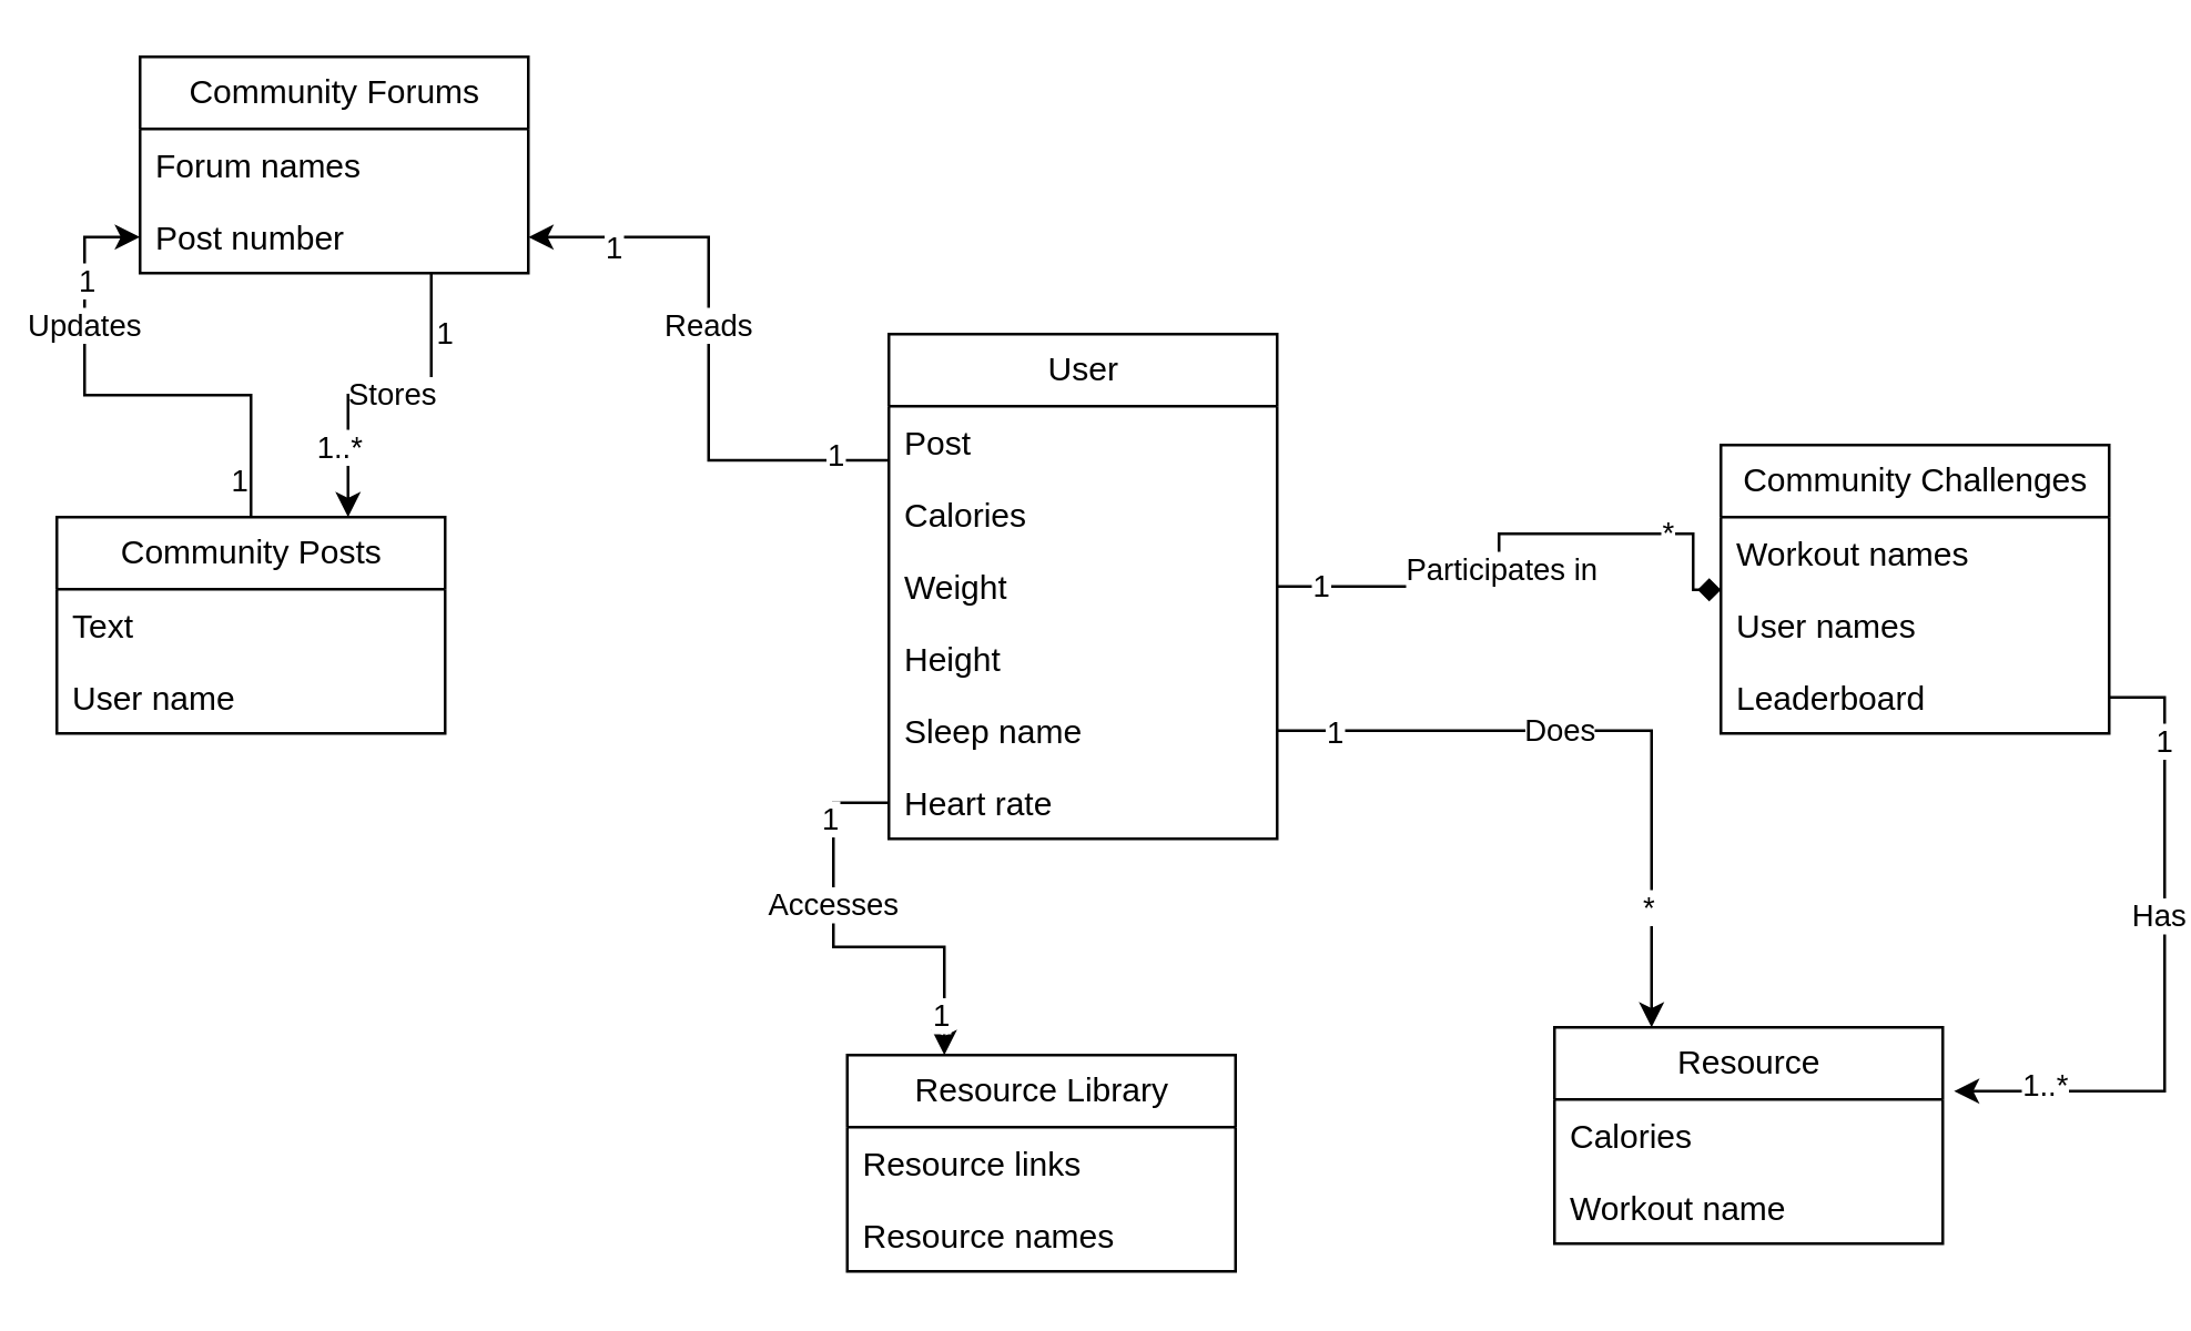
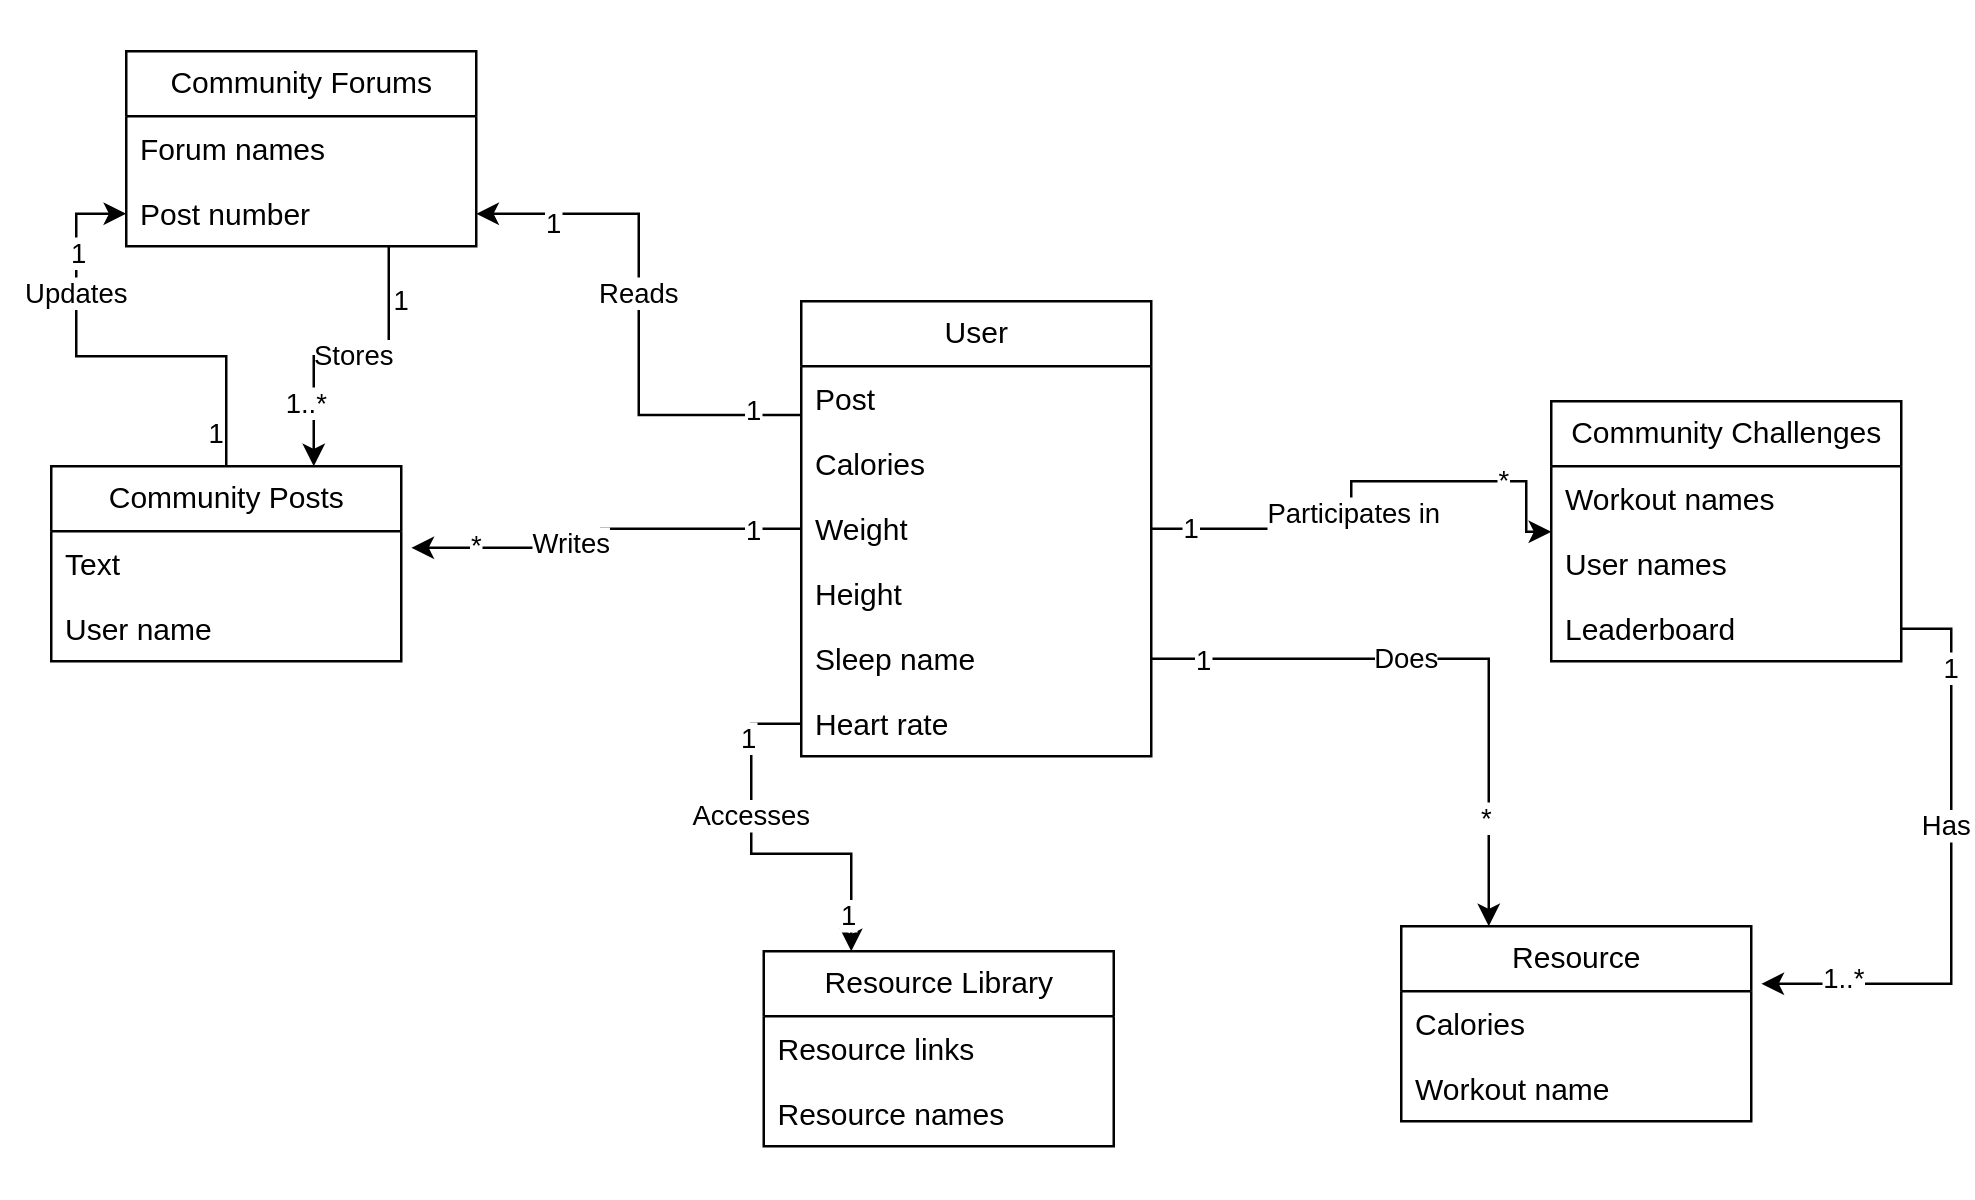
  <mxCell id="0" />
  <mxCell id="1" parent="0" />
  <mxCell id="2" style="edgeStyle=orthogonalEdgeStyle;rounded=0;orthogonalLoop=1;jettySize=auto;html=1;exitX=0;exitY=0.25;exitDx=0;exitDy=0;entryX=1;entryY=0.5;entryDx=0;entryDy=0;endArrow=classic;endFill=1;" edge="1" parent="1" source="6" target="29"><mxGeometry relative="1" as="geometry" /></mxCell>
  <mxCell id="3" value="Reads" style="edgeLabel;html=1;align=center;verticalAlign=middle;resizable=0;points=[];" connectable="0" vertex="1" parent="2"><mxGeometry x="0.088" y="1" relative="1" as="geometry"><mxPoint y="1" as="offset" /></mxGeometry></mxCell>
  <mxCell id="4" value="1" style="edgeLabel;html=1;align=center;verticalAlign=middle;resizable=0;points=[];" connectable="0" vertex="1" parent="2"><mxGeometry x="0.897" y="3" relative="1" as="geometry"><mxPoint x="20" as="offset" /></mxGeometry></mxCell>
  <mxCell id="5" value="1" style="edgeLabel;html=1;align=center;verticalAlign=middle;resizable=0;points=[];" connectable="0" vertex="1" parent="2"><mxGeometry x="-0.808" y="-2" relative="1" as="geometry"><mxPoint as="offset" /></mxGeometry></mxCell>
  <mxCell id="6" value="User" style="swimlane;fontStyle=0;childLayout=stackLayout;horizontal=1;startSize=26;fillColor=none;horizontalStack=0;resizeParent=1;resizeParentMax=0;resizeLast=0;collapsible=1;marginBottom=0;html=1;" vertex="1" parent="1"><mxGeometry x="320" y="120" width="140" height="182" as="geometry" /></mxCell>
  <mxCell id="7" value="Post" style="text;strokeColor=none;fillColor=none;align=left;verticalAlign=top;spacingLeft=4;spacingRight=4;overflow=hidden;rotatable=0;points=[[0,0.5],[1,0.5]];portConstraint=eastwest;whiteSpace=wrap;html=1;" vertex="1" parent="6"><mxGeometry y="26" width="140" height="26" as="geometry" /></mxCell>
  <mxCell id="8" value="Calories" style="text;strokeColor=none;fillColor=none;align=left;verticalAlign=top;spacingLeft=4;spacingRight=4;overflow=hidden;rotatable=0;points=[[0,0.5],[1,0.5]];portConstraint=eastwest;whiteSpace=wrap;html=1;" vertex="1" parent="6"><mxGeometry y="52" width="140" height="26" as="geometry" /></mxCell>
  <mxCell id="9" value="Weight" style="text;strokeColor=none;fillColor=none;align=left;verticalAlign=top;spacingLeft=4;spacingRight=4;overflow=hidden;rotatable=0;points=[[0,0.5],[1,0.5]];portConstraint=eastwest;whiteSpace=wrap;html=1;" vertex="1" parent="6"><mxGeometry y="78" width="140" height="26" as="geometry" /></mxCell>
  <mxCell id="10" value="Height" style="text;strokeColor=none;fillColor=none;align=left;verticalAlign=top;spacingLeft=4;spacingRight=4;overflow=hidden;rotatable=0;points=[[0,0.5],[1,0.5]];portConstraint=eastwest;whiteSpace=wrap;html=1;" vertex="1" parent="6"><mxGeometry y="104" width="140" height="26" as="geometry" /></mxCell>
  <mxCell id="11" value="Sleep name" style="text;strokeColor=none;fillColor=none;align=left;verticalAlign=top;spacingLeft=4;spacingRight=4;overflow=hidden;rotatable=0;points=[[0,0.5],[1,0.5]];portConstraint=eastwest;whiteSpace=wrap;html=1;" vertex="1" parent="6"><mxGeometry y="130" width="140" height="26" as="geometry" /></mxCell>
  <mxCell id="12" value="Heart rate" style="text;strokeColor=none;fillColor=none;align=left;verticalAlign=top;spacingLeft=4;spacingRight=4;overflow=hidden;rotatable=0;points=[[0,0.5],[1,0.5]];portConstraint=eastwest;whiteSpace=wrap;html=1;" vertex="1" parent="6"><mxGeometry y="156" width="140" height="26" as="geometry" /></mxCell>
  <mxCell id="13" value="Resource" style="swimlane;fontStyle=0;childLayout=stackLayout;horizontal=1;startSize=26;fillColor=none;horizontalStack=0;resizeParent=1;resizeParentMax=0;resizeLast=0;collapsible=1;marginBottom=0;html=1;" vertex="1" parent="1"><mxGeometry x="560" y="370" width="140" height="78" as="geometry" /></mxCell>
  <mxCell id="14" value="Calories" style="text;strokeColor=none;fillColor=none;align=left;verticalAlign=top;spacingLeft=4;spacingRight=4;overflow=hidden;rotatable=0;points=[[0,0.5],[1,0.5]];portConstraint=eastwest;whiteSpace=wrap;html=1;" vertex="1" parent="13"><mxGeometry y="26" width="140" height="26" as="geometry" /></mxCell>
  <mxCell id="15" value="Workout name" style="text;strokeColor=none;fillColor=none;align=left;verticalAlign=top;spacingLeft=4;spacingRight=4;overflow=hidden;rotatable=0;points=[[0,0.5],[1,0.5]];portConstraint=eastwest;whiteSpace=wrap;html=1;" vertex="1" parent="13"><mxGeometry y="52" width="140" height="26" as="geometry" /></mxCell>
  <mxCell id="16" style="edgeStyle=orthogonalEdgeStyle;rounded=0;orthogonalLoop=1;jettySize=auto;html=1;exitX=0.5;exitY=0;exitDx=0;exitDy=0;entryX=0;entryY=0.5;entryDx=0;entryDy=0;endArrow=classic;endFill=1;" edge="1" parent="1" source="20" target="29"><mxGeometry relative="1" as="geometry" /></mxCell>
  <mxCell id="17" value="Updates" style="edgeLabel;html=1;align=center;verticalAlign=middle;resizable=0;points=[];" connectable="0" vertex="1" parent="16"><mxGeometry x="0.438" y="1" relative="1" as="geometry"><mxPoint as="offset" /></mxGeometry></mxCell>
  <mxCell id="18" value="1" style="edgeLabel;html=1;align=center;verticalAlign=middle;resizable=0;points=[];" connectable="0" vertex="1" parent="16"><mxGeometry x="0.879" relative="1" as="geometry"><mxPoint x="-9" y="15" as="offset" /></mxGeometry></mxCell>
  <mxCell id="19" value="1" style="edgeLabel;html=1;align=center;verticalAlign=middle;resizable=0;points=[];" connectable="0" vertex="1" parent="16"><mxGeometry x="-0.849" y="5" relative="1" as="geometry"><mxPoint as="offset" /></mxGeometry></mxCell>
  <mxCell id="20" value="Community Posts" style="swimlane;fontStyle=0;childLayout=stackLayout;horizontal=1;startSize=26;fillColor=none;horizontalStack=0;resizeParent=1;resizeParentMax=0;resizeLast=0;collapsible=1;marginBottom=0;html=1;" vertex="1" parent="1"><mxGeometry x="20" y="186" width="140" height="78" as="geometry" /></mxCell>
  <mxCell id="21" value="Text" style="text;strokeColor=none;fillColor=none;align=left;verticalAlign=top;spacingLeft=4;spacingRight=4;overflow=hidden;rotatable=0;points=[[0,0.5],[1,0.5]];portConstraint=eastwest;whiteSpace=wrap;html=1;" vertex="1" parent="20"><mxGeometry y="26" width="140" height="26" as="geometry" /></mxCell>
  <mxCell id="22" value="User name" style="text;strokeColor=none;fillColor=none;align=left;verticalAlign=top;spacingLeft=4;spacingRight=4;overflow=hidden;rotatable=0;points=[[0,0.5],[1,0.5]];portConstraint=eastwest;whiteSpace=wrap;html=1;" vertex="1" parent="20"><mxGeometry y="52" width="140" height="26" as="geometry" /></mxCell>
  <mxCell id="23" style="edgeStyle=orthogonalEdgeStyle;rounded=0;orthogonalLoop=1;jettySize=auto;html=1;exitX=0.75;exitY=1;exitDx=0;exitDy=0;entryX=0.75;entryY=0;entryDx=0;entryDy=0;" edge="1" parent="1" source="27" target="20"><mxGeometry relative="1" as="geometry" /></mxCell>
  <mxCell id="24" value="Stores" style="edgeLabel;html=1;align=center;verticalAlign=middle;resizable=0;points=[];" connectable="0" vertex="1" parent="23"><mxGeometry y="-1" relative="1" as="geometry"><mxPoint as="offset" /></mxGeometry></mxCell>
  <mxCell id="25" value="1" style="edgeLabel;html=1;align=center;verticalAlign=middle;resizable=0;points=[];" connectable="0" vertex="1" parent="23"><mxGeometry x="-0.645" y="4" relative="1" as="geometry"><mxPoint as="offset" /></mxGeometry></mxCell>
  <mxCell id="26" value="1..*" style="edgeLabel;html=1;align=center;verticalAlign=middle;resizable=0;points=[];" connectable="0" vertex="1" parent="23"><mxGeometry x="0.419" y="-4" relative="1" as="geometry"><mxPoint y="8" as="offset" /></mxGeometry></mxCell>
  <mxCell id="27" value="Community Forums" style="swimlane;fontStyle=0;childLayout=stackLayout;horizontal=1;startSize=26;fillColor=none;horizontalStack=0;resizeParent=1;resizeParentMax=0;resizeLast=0;collapsible=1;marginBottom=0;html=1;" vertex="1" parent="1"><mxGeometry x="50" y="20" width="140" height="78" as="geometry" /></mxCell>
  <mxCell id="28" value="Forum names" style="text;strokeColor=none;fillColor=none;align=left;verticalAlign=top;spacingLeft=4;spacingRight=4;overflow=hidden;rotatable=0;points=[[0,0.5],[1,0.5]];portConstraint=eastwest;whiteSpace=wrap;html=1;" vertex="1" parent="27"><mxGeometry y="26" width="140" height="26" as="geometry" /></mxCell>
  <mxCell id="29" value="Post number" style="text;strokeColor=none;fillColor=none;align=left;verticalAlign=top;spacingLeft=4;spacingRight=4;overflow=hidden;rotatable=0;points=[[0,0.5],[1,0.5]];portConstraint=eastwest;whiteSpace=wrap;html=1;" vertex="1" parent="27"><mxGeometry y="52" width="140" height="26" as="geometry" /></mxCell>
  <mxCell id="30" value="Community Challenges" style="swimlane;fontStyle=0;childLayout=stackLayout;horizontal=1;startSize=26;fillColor=none;horizontalStack=0;resizeParent=1;resizeParentMax=0;resizeLast=0;collapsible=1;marginBottom=0;html=1;" vertex="1" parent="1"><mxGeometry x="620" y="160" width="140" height="104" as="geometry" /></mxCell>
  <mxCell id="31" value="Workout names" style="text;strokeColor=none;fillColor=none;align=left;verticalAlign=top;spacingLeft=4;spacingRight=4;overflow=hidden;rotatable=0;points=[[0,0.5],[1,0.5]];portConstraint=eastwest;whiteSpace=wrap;html=1;" vertex="1" parent="30"><mxGeometry y="26" width="140" height="26" as="geometry" /></mxCell>
  <mxCell id="32" value="User names" style="text;strokeColor=none;fillColor=none;align=left;verticalAlign=top;spacingLeft=4;spacingRight=4;overflow=hidden;rotatable=0;points=[[0,0.5],[1,0.5]];portConstraint=eastwest;whiteSpace=wrap;html=1;" vertex="1" parent="30"><mxGeometry y="52" width="140" height="26" as="geometry" /></mxCell>
  <mxCell id="33" value="Leaderboard" style="text;strokeColor=none;fillColor=none;align=left;verticalAlign=top;spacingLeft=4;spacingRight=4;overflow=hidden;rotatable=0;points=[[0,0.5],[1,0.5]];portConstraint=eastwest;whiteSpace=wrap;html=1;" vertex="1" parent="30"><mxGeometry y="78" width="140" height="26" as="geometry" /></mxCell>
  <mxCell id="34" value="Resource Library" style="swimlane;fontStyle=0;childLayout=stackLayout;horizontal=1;startSize=26;fillColor=none;horizontalStack=0;resizeParent=1;resizeParentMax=0;resizeLast=0;collapsible=1;marginBottom=0;html=1;" vertex="1" parent="1"><mxGeometry x="305" y="380" width="140" height="78" as="geometry" /></mxCell>
  <mxCell id="35" value="Resource links" style="text;strokeColor=none;fillColor=none;align=left;verticalAlign=top;spacingLeft=4;spacingRight=4;overflow=hidden;rotatable=0;points=[[0,0.5],[1,0.5]];portConstraint=eastwest;whiteSpace=wrap;html=1;" vertex="1" parent="34"><mxGeometry y="26" width="140" height="26" as="geometry" /></mxCell>
  <mxCell id="36" value="Resource names" style="text;strokeColor=none;fillColor=none;align=left;verticalAlign=top;spacingLeft=4;spacingRight=4;overflow=hidden;rotatable=0;points=[[0,0.5],[1,0.5]];portConstraint=eastwest;whiteSpace=wrap;html=1;" vertex="1" parent="34"><mxGeometry y="52" width="140" height="26" as="geometry" /></mxCell>
  <mxCell id="37" style="edgeStyle=orthogonalEdgeStyle;rounded=0;orthogonalLoop=1;jettySize=auto;html=1;exitX=0;exitY=0.5;exitDx=0;exitDy=0;entryX=0.25;entryY=0;entryDx=0;entryDy=0;endArrow=classic;endFill=1;" edge="1" parent="1" source="12" target="34"><mxGeometry relative="1" as="geometry" /></mxCell>
  <mxCell id="38" value="Accesses" style="edgeLabel;html=1;align=center;verticalAlign=middle;resizable=0;points=[];" connectable="0" vertex="1" parent="37"><mxGeometry x="-0.258" y="-1" relative="1" as="geometry"><mxPoint as="offset" /></mxGeometry></mxCell>
  <mxCell id="39" value="1" style="edgeLabel;html=1;align=center;verticalAlign=middle;resizable=0;points=[];" connectable="0" vertex="1" parent="37"><mxGeometry x="-0.669" y="-2" relative="1" as="geometry"><mxPoint as="offset" /></mxGeometry></mxCell>
  <mxCell id="40" value="1" style="edgeLabel;html=1;align=center;verticalAlign=middle;resizable=0;points=[];" connectable="0" vertex="1" parent="37"><mxGeometry x="0.801" y="-2" relative="1" as="geometry"><mxPoint as="offset" /></mxGeometry></mxCell>
- <mxCell id="41" style="edgeStyle=orthogonalEdgeStyle;rounded=0;orthogonalLoop=1;jettySize=auto;html=1;exitX=1;exitY=0.5;exitDx=0;exitDy=0;entryX=0;entryY=0.008;entryDx=0;entryDy=0;entryPerimeter=0;endArrow=diamond;endFill=1;" edge="1" parent="1" source="6" target="32"><mxGeometry relative="1" as="geometry"><Array as="points"><mxPoint x="540" y="211" /><mxPoint x="540" y="192" /><mxPoint x="610" y="192" /><mxPoint x="610" y="212" /></Array></mxGeometry></mxCell>
+ <mxCell id="41" style="edgeStyle=orthogonalEdgeStyle;rounded=0;orthogonalLoop=1;jettySize=auto;html=1;exitX=1;exitY=0.5;exitDx=0;exitDy=0;entryX=0;entryY=0.008;entryDx=0;entryDy=0;entryPerimeter=0;endArrow=classic;endFill=1;" edge="1" parent="1" source="6" target="32"><mxGeometry relative="1" as="geometry"><Array as="points"><mxPoint x="540" y="211" /><mxPoint x="540" y="192" /><mxPoint x="610" y="192" /><mxPoint x="610" y="212" /></Array></mxGeometry></mxCell>
  <mxCell id="42" value="Participates in" style="edgeLabel;html=1;align=center;verticalAlign=middle;resizable=0;points=[];" connectable="0" vertex="1" parent="41"><mxGeometry x="-0.831" y="7" relative="1" as="geometry"><mxPoint x="63" as="offset" /></mxGeometry></mxCell>
  <mxCell id="43" value="1" style="edgeLabel;html=1;align=center;verticalAlign=middle;resizable=0;points=[];" connectable="0" vertex="1" parent="41"><mxGeometry x="-0.851" y="1" relative="1" as="geometry"><mxPoint as="offset" /></mxGeometry></mxCell>
  <mxCell id="44" value="*" style="edgeLabel;html=1;align=center;verticalAlign=middle;resizable=0;points=[];" connectable="0" vertex="1" parent="41"><mxGeometry x="0.594" y="1" relative="1" as="geometry"><mxPoint as="offset" /></mxGeometry></mxCell>
  <mxCell id="45" style="edgeStyle=orthogonalEdgeStyle;rounded=0;orthogonalLoop=1;jettySize=auto;html=1;exitX=1;exitY=0.5;exitDx=0;exitDy=0;entryX=0.25;entryY=0;entryDx=0;entryDy=0;endArrow=classic;endFill=1;" edge="1" parent="1" source="11" target="13"><mxGeometry relative="1" as="geometry" /></mxCell>
  <mxCell id="46" value="Does" style="edgeLabel;html=1;align=center;verticalAlign=middle;resizable=0;points=[];" connectable="0" vertex="1" parent="45"><mxGeometry x="-0.167" y="1" relative="1" as="geometry"><mxPoint as="offset" /></mxGeometry></mxCell>
  <mxCell id="47" value="1" style="edgeLabel;html=1;align=center;verticalAlign=middle;resizable=0;points=[];" connectable="0" vertex="1" parent="45"><mxGeometry x="-0.836" relative="1" as="geometry"><mxPoint as="offset" /></mxGeometry></mxCell>
  <mxCell id="48" value="*" style="edgeLabel;html=1;align=center;verticalAlign=middle;resizable=0;points=[];" connectable="0" vertex="1" parent="45"><mxGeometry x="0.628" y="-2" relative="1" as="geometry"><mxPoint y="1" as="offset" /></mxGeometry></mxCell>
  <mxCell id="49" style="edgeStyle=orthogonalEdgeStyle;rounded=0;orthogonalLoop=1;jettySize=auto;html=1;exitX=1;exitY=0.5;exitDx=0;exitDy=0;entryX=1.029;entryY=-0.115;entryDx=0;entryDy=0;entryPerimeter=0;" edge="1" parent="1" source="33" target="14"><mxGeometry relative="1" as="geometry" /></mxCell>
  <mxCell id="50" value="1" style="edgeLabel;html=1;align=center;verticalAlign=middle;resizable=0;points=[];" connectable="0" vertex="1" parent="49"><mxGeometry x="-0.706" y="-1" relative="1" as="geometry"><mxPoint as="offset" /></mxGeometry></mxCell>
  <mxCell id="51" value="1..*" style="edgeLabel;html=1;align=center;verticalAlign=middle;resizable=0;points=[];" connectable="0" vertex="1" parent="49"><mxGeometry x="0.725" y="-3" relative="1" as="geometry"><mxPoint as="offset" /></mxGeometry></mxCell>
  <mxCell id="52" value="Has" style="edgeLabel;html=1;align=center;verticalAlign=middle;resizable=0;points=[];" connectable="0" vertex="1" parent="49"><mxGeometry x="-0.176" y="-3" relative="1" as="geometry"><mxPoint as="offset" /></mxGeometry></mxCell>
+ <mxCell id="53" style="edgeStyle=orthogonalEdgeStyle;rounded=0;orthogonalLoop=1;jettySize=auto;html=1;exitX=0;exitY=0.5;exitDx=0;exitDy=0;entryX=1.029;entryY=0.254;entryDx=0;entryDy=0;entryPerimeter=0;" edge="1" parent="1" source="9" target="21"><mxGeometry relative="1" as="geometry" /></mxCell>
+ <mxCell id="54" value="Writes" style="edgeLabel;html=1;align=center;verticalAlign=middle;resizable=0;points=[];" connectable="0" vertex="1" parent="53"><mxGeometry x="0.221" y="-2" relative="1" as="geometry"><mxPoint as="offset" /></mxGeometry></mxCell>
+ <mxCell id="55" value="*" style="edgeLabel;html=1;align=center;verticalAlign=middle;resizable=0;points=[];" connectable="0" vertex="1" parent="53"><mxGeometry x="0.783" y="-1" relative="1" as="geometry"><mxPoint x="8" as="offset" /></mxGeometry></mxCell>
+ <mxCell id="56" value="1" style="edgeLabel;html=1;align=center;verticalAlign=middle;resizable=0;points=[];" connectable="0" vertex="1" parent="53"><mxGeometry x="-0.753" relative="1" as="geometry"><mxPoint as="offset" /></mxGeometry></mxCell>
